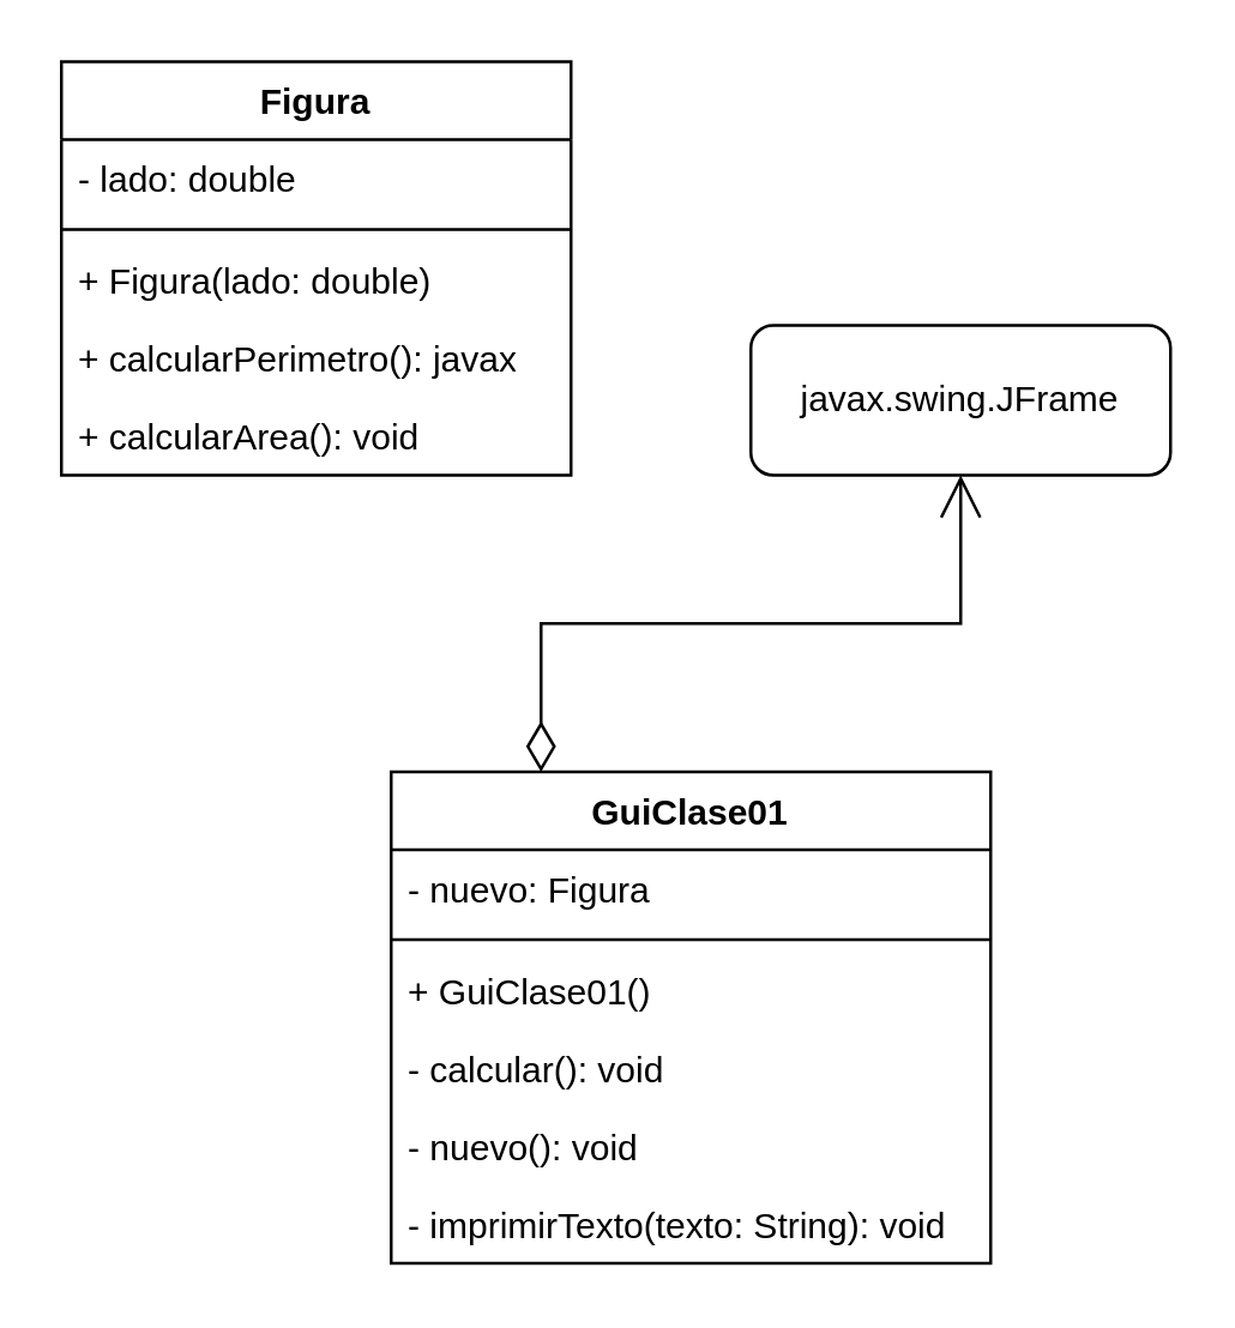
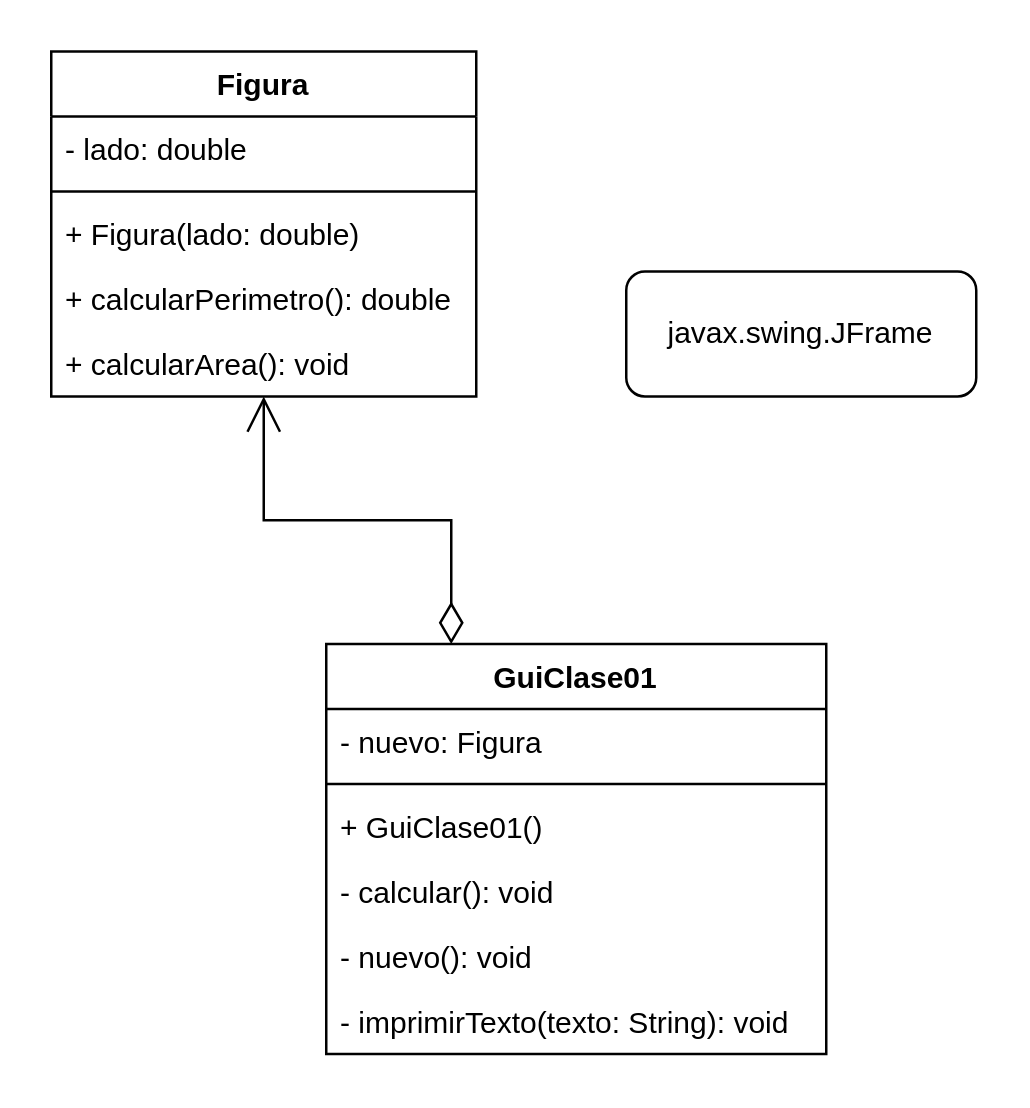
  <mxCell id="0" />
  <mxCell id="1" parent="0" />
  <mxCell id="2" value="Figura" style="swimlane;fontStyle=1;align=center;verticalAlign=top;childLayout=stackLayout;horizontal=1;startSize=26;horizontalStack=0;resizeParent=1;resizeParentMax=0;resizeLast=0;collapsible=1;marginBottom=0;whiteSpace=wrap;html=1;" vertex="1" parent="1"><mxGeometry x="20" y="20" width="170" height="138" as="geometry" /></mxCell>
  <mxCell id="3" value="- lado: double" style="text;strokeColor=none;fillColor=none;align=left;verticalAlign=top;spacingLeft=4;spacingRight=4;overflow=hidden;rotatable=0;points=[[0,0.5],[1,0.5]];portConstraint=eastwest;whiteSpace=wrap;html=1;" vertex="1" parent="2"><mxGeometry y="26" width="170" height="26" as="geometry" /></mxCell>
  <mxCell id="4" value="" style="line;strokeWidth=1;fillColor=none;align=left;verticalAlign=middle;spacingTop=-1;spacingLeft=3;spacingRight=3;rotatable=0;labelPosition=right;points=[];portConstraint=eastwest;strokeColor=inherit;" vertex="1" parent="2"><mxGeometry y="52" width="170" height="8" as="geometry" /></mxCell>
  <mxCell id="5" value="+ Figura(lado: double)" style="text;strokeColor=none;fillColor=none;align=left;verticalAlign=top;spacingLeft=4;spacingRight=4;overflow=hidden;rotatable=0;points=[[0,0.5],[1,0.5]];portConstraint=eastwest;whiteSpace=wrap;html=1;" vertex="1" parent="2"><mxGeometry y="60" width="170" height="26" as="geometry" /></mxCell>
- <mxCell id="6" value="+&amp;nbsp;calcularPerimetro(): javax" style="text;strokeColor=none;fillColor=none;align=left;verticalAlign=top;spacingLeft=4;spacingRight=4;overflow=hidden;rotatable=0;points=[[0,0.5],[1,0.5]];portConstraint=eastwest;whiteSpace=wrap;html=1;" vertex="1" parent="2"><mxGeometry y="86" width="170" height="26" as="geometry" /></mxCell>
+ <mxCell id="6" value="+&amp;nbsp;calcularPerimetro(): double" style="text;strokeColor=none;fillColor=none;align=left;verticalAlign=top;spacingLeft=4;spacingRight=4;overflow=hidden;rotatable=0;points=[[0,0.5],[1,0.5]];portConstraint=eastwest;whiteSpace=wrap;html=1;" vertex="1" parent="2"><mxGeometry y="86" width="170" height="26" as="geometry" /></mxCell>
  <mxCell id="7" value="+&amp;nbsp;calcularArea(): void" style="text;strokeColor=none;fillColor=none;align=left;verticalAlign=top;spacingLeft=4;spacingRight=4;overflow=hidden;rotatable=0;points=[[0,0.5],[1,0.5]];portConstraint=eastwest;whiteSpace=wrap;html=1;" vertex="1" parent="2"><mxGeometry y="112" width="170" height="26" as="geometry" /></mxCell>
  <mxCell id="8" value="GuiClase01" style="swimlane;fontStyle=1;align=center;verticalAlign=top;childLayout=stackLayout;horizontal=1;startSize=26;horizontalStack=0;resizeParent=1;resizeParentMax=0;resizeLast=0;collapsible=1;marginBottom=0;whiteSpace=wrap;html=1;" vertex="1" parent="1"><mxGeometry x="130" y="257" width="200" height="164" as="geometry" /></mxCell>
  <mxCell id="9" value="- nuevo: Figura" style="text;strokeColor=none;fillColor=none;align=left;verticalAlign=top;spacingLeft=4;spacingRight=4;overflow=hidden;rotatable=0;points=[[0,0.5],[1,0.5]];portConstraint=eastwest;whiteSpace=wrap;html=1;" vertex="1" parent="8"><mxGeometry y="26" width="200" height="26" as="geometry" /></mxCell>
  <mxCell id="10" value="" style="line;strokeWidth=1;fillColor=none;align=left;verticalAlign=middle;spacingTop=-1;spacingLeft=3;spacingRight=3;rotatable=0;labelPosition=right;points=[];portConstraint=eastwest;strokeColor=inherit;" vertex="1" parent="8"><mxGeometry y="52" width="200" height="8" as="geometry" /></mxCell>
  <mxCell id="11" value="+ GuiClase01()" style="text;strokeColor=none;fillColor=none;align=left;verticalAlign=top;spacingLeft=4;spacingRight=4;overflow=hidden;rotatable=0;points=[[0,0.5],[1,0.5]];portConstraint=eastwest;whiteSpace=wrap;html=1;" vertex="1" parent="8"><mxGeometry y="60" width="200" height="26" as="geometry" /></mxCell>
  <mxCell id="12" value="- calcular(): void" style="text;strokeColor=none;fillColor=none;align=left;verticalAlign=top;spacingLeft=4;spacingRight=4;overflow=hidden;rotatable=0;points=[[0,0.5],[1,0.5]];portConstraint=eastwest;whiteSpace=wrap;html=1;" vertex="1" parent="8"><mxGeometry y="86" width="200" height="26" as="geometry" /></mxCell>
  <mxCell id="13" value="- nuevo(): void" style="text;strokeColor=none;fillColor=none;align=left;verticalAlign=top;spacingLeft=4;spacingRight=4;overflow=hidden;rotatable=0;points=[[0,0.5],[1,0.5]];portConstraint=eastwest;whiteSpace=wrap;html=1;" vertex="1" parent="8"><mxGeometry y="112" width="200" height="26" as="geometry" /></mxCell>
  <mxCell id="14" value="- imprimirTexto(texto: String): void" style="text;strokeColor=none;fillColor=none;align=left;verticalAlign=top;spacingLeft=4;spacingRight=4;overflow=hidden;rotatable=0;points=[[0,0.5],[1,0.5]];portConstraint=eastwest;whiteSpace=wrap;html=1;" vertex="1" parent="8"><mxGeometry y="138" width="200" height="26" as="geometry" /></mxCell>
  <mxCell id="15" value="javax.swing.JFrame" style="html=1;whiteSpace=wrap;rounded=1;" vertex="1" parent="1"><mxGeometry x="250" y="108" width="140" height="50" as="geometry" /></mxCell>
- <mxCell id="16" value="" style="endArrow=open;html=1;endSize=12;startArrow=diamondThin;startSize=14;startFill=0;edgeStyle=orthogonalEdgeStyle;align=left;verticalAlign=bottom;rounded=0;exitX=0.25;exitY=0;exitDx=0;exitDy=0;" edge="1" parent="1" source="8" target="15"><mxGeometry x="-1" y="3" relative="1" as="geometry"><mxPoint x="-10" y="190" as="sourcePoint" /><mxPoint x="150" y="190" as="targetPoint" /></mxGeometry></mxCell>
+ <mxCell id="16" value="" style="endArrow=open;html=1;endSize=12;startArrow=diamondThin;startSize=14;startFill=0;edgeStyle=orthogonalEdgeStyle;align=left;verticalAlign=bottom;rounded=0;entryX=0.5;entryY=1;entryDx=0;entryDy=0;exitX=0.25;exitY=0;exitDx=0;exitDy=0;" edge="1" parent="1" source="8" target="2"><mxGeometry x="-1" y="3" relative="1" as="geometry"><mxPoint x="-10" y="190" as="sourcePoint" /><mxPoint x="150" y="190" as="targetPoint" /></mxGeometry></mxCell>
